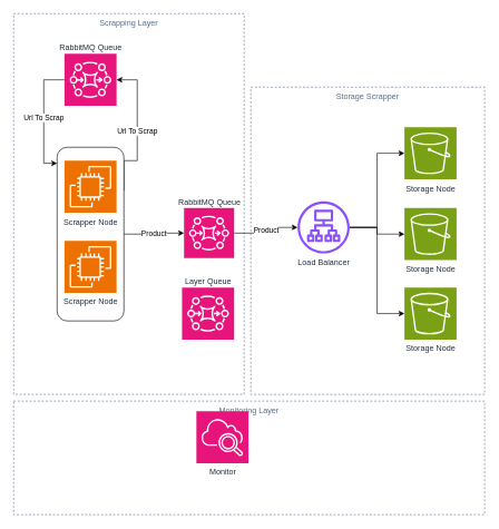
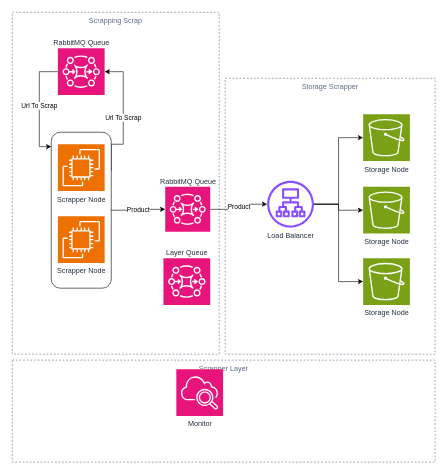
  <mxCell id="0" />
  <mxCell id="1" parent="0" />
- <mxCell id="2" value="Scrapping Layer" style="fillColor=none;strokeColor=#5A6C86;dashed=1;verticalAlign=top;fontStyle=0;fontColor=#5A6C86;whiteSpace=wrap;html=1;" parent="1" vertex="1"><mxGeometry x="20" y="20" width="345" height="570" as="geometry" /></mxCell>
+ <mxCell id="2" value="Scrapping Scrap" style="fillColor=none;strokeColor=#5A6C86;dashed=1;verticalAlign=top;fontStyle=0;fontColor=#5A6C86;whiteSpace=wrap;html=1;" parent="1" vertex="1"><mxGeometry x="20" y="20" width="345" height="570" as="geometry" /></mxCell>
  <mxCell id="3" value="Storage Scrapper" style="fillColor=none;strokeColor=#5A6C86;dashed=1;verticalAlign=top;fontStyle=0;fontColor=#5A6C86;whiteSpace=wrap;html=1;movable=1;resizable=1;rotatable=1;deletable=1;editable=1;locked=0;connectable=1;" parent="1" vertex="1"><mxGeometry x="375" y="130" width="350" height="460" as="geometry" /></mxCell>
  <mxCell id="4" value="RabbitMQ Queue" style="sketch=0;points=[[0,0,0],[0.25,0,0],[0.5,0,0],[0.75,0,0],[1,0,0],[0,1,0],[0.25,1,0],[0.5,1,0],[0.75,1,0],[1,1,0],[0,0.25,0],[0,0.5,0],[0,0.75,0],[1,0.25,0],[1,0.5,0],[1,0.75,0]];outlineConnect=0;fontColor=#232F3E;fillColor=#E7157B;strokeColor=#ffffff;dashed=0;verticalLabelPosition=top;verticalAlign=bottom;align=center;html=1;fontSize=12;fontStyle=0;aspect=fixed;shape=mxgraph.aws4.resourceIcon;resIcon=mxgraph.aws4.mq;labelPosition=center;" parent="1" vertex="1"><mxGeometry x="96" y="80" width="78" height="78" as="geometry" /></mxCell>
  <mxCell id="5" value="Url To Scrap" style="edgeStyle=orthogonalEdgeStyle;rounded=0;orthogonalLoop=1;jettySize=auto;html=1;entryX=1;entryY=0.5;entryDx=0;entryDy=0;entryPerimeter=0;exitX=1;exitY=0.25;exitDx=0;exitDy=0;" parent="1" source="7" target="4" edge="1"><mxGeometry relative="1" as="geometry"><mxPoint x="195" y="240" as="sourcePoint" /><Array as="points"><mxPoint x="205" y="240" /><mxPoint x="205" y="119" /></Array></mxGeometry></mxCell>
  <mxCell id="6" value="Url To Scrap" style="edgeStyle=orthogonalEdgeStyle;rounded=0;orthogonalLoop=1;jettySize=auto;html=1;entryX=0;entryY=0.5;entryDx=0;entryDy=0;entryPerimeter=0;" parent="1" source="4" edge="1"><mxGeometry relative="1" as="geometry"><mxPoint x="85" y="244" as="targetPoint" /><Array as="points"><mxPoint x="65" y="119" /><mxPoint x="65" y="244" /></Array></mxGeometry></mxCell>
  <mxCell id="7" value="" style="rounded=1;whiteSpace=wrap;html=1;labelPosition=center;verticalLabelPosition=bottom;align=center;verticalAlign=top;" parent="1" vertex="1"><mxGeometry x="85" y="220" width="100" height="260" as="geometry" /></mxCell>
  <mxCell id="8" value="Scrapper Node" style="sketch=0;points=[[0,0,0],[0.25,0,0],[0.5,0,0],[0.75,0,0],[1,0,0],[0,1,0],[0.25,1,0],[0.5,1,0],[0.75,1,0],[1,1,0],[0,0.25,0],[0,0.5,0],[0,0.75,0],[1,0.25,0],[1,0.5,0],[1,0.75,0]];outlineConnect=0;fontColor=#232F3E;fillColor=#ED7100;strokeColor=#ffffff;dashed=0;verticalLabelPosition=bottom;verticalAlign=top;align=center;html=1;fontSize=12;fontStyle=0;aspect=fixed;shape=mxgraph.aws4.resourceIcon;resIcon=mxgraph.aws4.ec2;" parent="1" vertex="1"><mxGeometry x="96" y="240" width="78" height="78" as="geometry" /></mxCell>
  <mxCell id="9" value="Scrapper Node" style="sketch=0;points=[[0,0,0],[0.25,0,0],[0.5,0,0],[0.75,0,0],[1,0,0],[0,1,0],[0.25,1,0],[0.5,1,0],[0.75,1,0],[1,1,0],[0,0.25,0],[0,0.5,0],[0,0.75,0],[1,0.25,0],[1,0.5,0],[1,0.75,0]];outlineConnect=0;fontColor=#232F3E;fillColor=#ED7100;strokeColor=#ffffff;dashed=0;verticalLabelPosition=bottom;verticalAlign=top;align=center;html=1;fontSize=12;fontStyle=0;aspect=fixed;shape=mxgraph.aws4.resourceIcon;resIcon=mxgraph.aws4.ec2;" parent="1" vertex="1"><mxGeometry x="96" y="360" width="78" height="78" as="geometry" /></mxCell>
  <mxCell id="10" value="Product" style="edgeStyle=orthogonalEdgeStyle;rounded=0;orthogonalLoop=1;jettySize=auto;html=1;" parent="1" source="11" target="13" edge="1"><mxGeometry relative="1" as="geometry" /></mxCell>
  <mxCell id="11" value="RabbitMQ Queue" style="sketch=0;points=[[0,0,0],[0.25,0,0],[0.5,0,0],[0.75,0,0],[1,0,0],[0,1,0],[0.25,1,0],[0.5,1,0],[0.75,1,0],[1,1,0],[0,0.25,0],[0,0.5,0],[0,0.75,0],[1,0.25,0],[1,0.5,0],[1,0.75,0]];outlineConnect=0;fontColor=#232F3E;fillColor=#E7157B;strokeColor=#ffffff;dashed=0;verticalLabelPosition=top;verticalAlign=bottom;align=center;html=1;fontSize=12;fontStyle=0;aspect=fixed;shape=mxgraph.aws4.resourceIcon;resIcon=mxgraph.aws4.mq;labelPosition=center;" parent="1" vertex="1"><mxGeometry x="275" y="311" width="75" height="75" as="geometry" /></mxCell>
  <mxCell id="12" value="Product" style="edgeStyle=orthogonalEdgeStyle;rounded=0;orthogonalLoop=1;jettySize=auto;html=1;entryX=0;entryY=0.5;entryDx=0;entryDy=0;entryPerimeter=0;" parent="1" source="7" target="11" edge="1"><mxGeometry relative="1" as="geometry" /></mxCell>
  <mxCell id="13" value="Load Balancer" style="sketch=0;outlineConnect=0;fontColor=#232F3E;gradientColor=none;fillColor=#8C4FFF;strokeColor=none;dashed=0;verticalLabelPosition=bottom;verticalAlign=top;align=center;html=1;fontSize=12;fontStyle=0;aspect=fixed;pointerEvents=1;shape=mxgraph.aws4.application_load_balancer;" parent="1" vertex="1"><mxGeometry x="445" y="301" width="78" height="78" as="geometry" /></mxCell>
  <mxCell id="14" value="Storage Node" style="sketch=0;points=[[0,0,0],[0.25,0,0],[0.5,0,0],[0.75,0,0],[1,0,0],[0,1,0],[0.25,1,0],[0.5,1,0],[0.75,1,0],[1,1,0],[0,0.25,0],[0,0.5,0],[0,0.75,0],[1,0.25,0],[1,0.5,0],[1,0.75,0]];outlineConnect=0;fontColor=#232F3E;fillColor=#7AA116;strokeColor=#ffffff;dashed=0;verticalLabelPosition=bottom;verticalAlign=top;align=center;html=1;fontSize=12;fontStyle=0;aspect=fixed;shape=mxgraph.aws4.resourceIcon;resIcon=mxgraph.aws4.s3;" parent="1" vertex="1"><mxGeometry x="605" y="190" width="78" height="78" as="geometry" /></mxCell>
  <mxCell id="15" value="Storage Node" style="sketch=0;points=[[0,0,0],[0.25,0,0],[0.5,0,0],[0.75,0,0],[1,0,0],[0,1,0],[0.25,1,0],[0.5,1,0],[0.75,1,0],[1,1,0],[0,0.25,0],[0,0.5,0],[0,0.75,0],[1,0.25,0],[1,0.5,0],[1,0.75,0]];outlineConnect=0;fontColor=#232F3E;fillColor=#7AA116;strokeColor=#ffffff;dashed=0;verticalLabelPosition=bottom;verticalAlign=top;align=center;html=1;fontSize=12;fontStyle=0;aspect=fixed;shape=mxgraph.aws4.resourceIcon;resIcon=mxgraph.aws4.s3;" parent="1" vertex="1"><mxGeometry x="605" y="311" width="78" height="78" as="geometry" /></mxCell>
  <mxCell id="16" value="Storage Node" style="sketch=0;points=[[0,0,0],[0.25,0,0],[0.5,0,0],[0.75,0,0],[1,0,0],[0,1,0],[0.25,1,0],[0.5,1,0],[0.75,1,0],[1,1,0],[0,0.25,0],[0,0.5,0],[0,0.75,0],[1,0.25,0],[1,0.5,0],[1,0.75,0]];outlineConnect=0;fontColor=#232F3E;fillColor=#7AA116;strokeColor=#ffffff;dashed=0;verticalLabelPosition=bottom;verticalAlign=top;align=center;html=1;fontSize=12;fontStyle=0;aspect=fixed;shape=mxgraph.aws4.resourceIcon;resIcon=mxgraph.aws4.s3;" parent="1" vertex="1"><mxGeometry x="605" y="430" width="78" height="78" as="geometry" /></mxCell>
  <mxCell id="17" style="edgeStyle=orthogonalEdgeStyle;rounded=0;orthogonalLoop=1;jettySize=auto;html=1;entryX=0;entryY=0.5;entryDx=0;entryDy=0;entryPerimeter=0;" parent="1" source="13" target="15" edge="1"><mxGeometry relative="1" as="geometry" /></mxCell>
  <mxCell id="18" style="edgeStyle=orthogonalEdgeStyle;rounded=0;orthogonalLoop=1;jettySize=auto;html=1;entryX=0;entryY=0.5;entryDx=0;entryDy=0;entryPerimeter=0;" parent="1" source="13" target="14" edge="1"><mxGeometry relative="1" as="geometry" /></mxCell>
  <mxCell id="19" style="edgeStyle=orthogonalEdgeStyle;rounded=0;orthogonalLoop=1;jettySize=auto;html=1;entryX=0;entryY=0.5;entryDx=0;entryDy=0;entryPerimeter=0;" parent="1" source="13" target="16" edge="1"><mxGeometry relative="1" as="geometry" /></mxCell>
  <mxCell id="20" value="Layer Queue" style="sketch=0;points=[[0,0,0],[0.25,0,0],[0.5,0,0],[0.75,0,0],[1,0,0],[0,1,0],[0.25,1,0],[0.5,1,0],[0.75,1,0],[1,1,0],[0,0.25,0],[0,0.5,0],[0,0.75,0],[1,0.25,0],[1,0.5,0],[1,0.75,0]];outlineConnect=0;fontColor=#232F3E;fillColor=#E7157B;strokeColor=#ffffff;dashed=0;verticalLabelPosition=top;verticalAlign=bottom;align=center;html=1;fontSize=12;fontStyle=0;aspect=fixed;shape=mxgraph.aws4.resourceIcon;resIcon=mxgraph.aws4.mq;labelPosition=center;" vertex="1" parent="1"><mxGeometry x="272" y="430" width="78" height="78" as="geometry" /></mxCell>
- <mxCell id="21" value="Monitoring Layer" style="fillColor=none;strokeColor=#5A6C86;dashed=1;verticalAlign=top;fontStyle=0;fontColor=#5A6C86;whiteSpace=wrap;html=1;" vertex="1" parent="1"><mxGeometry x="20" y="600" width="705" height="170" as="geometry" /></mxCell>
+ <mxCell id="21" value="Scrapper Layer" style="fillColor=none;strokeColor=#5A6C86;dashed=1;verticalAlign=top;fontStyle=0;fontColor=#5A6C86;whiteSpace=wrap;html=1;" vertex="1" parent="1"><mxGeometry x="20" y="600" width="705" height="170" as="geometry" /></mxCell>
  <mxCell id="22" value="Monitor" style="sketch=0;points=[[0,0,0],[0.25,0,0],[0.5,0,0],[0.75,0,0],[1,0,0],[0,1,0],[0.25,1,0],[0.5,1,0],[0.75,1,0],[1,1,0],[0,0.25,0],[0,0.5,0],[0,0.75,0],[1,0.25,0],[1,0.5,0],[1,0.75,0]];points=[[0,0,0],[0.25,0,0],[0.5,0,0],[0.75,0,0],[1,0,0],[0,1,0],[0.25,1,0],[0.5,1,0],[0.75,1,0],[1,1,0],[0,0.25,0],[0,0.5,0],[0,0.75,0],[1,0.25,0],[1,0.5,0],[1,0.75,0]];outlineConnect=0;fontColor=#232F3E;fillColor=#E7157B;strokeColor=#ffffff;dashed=0;verticalLabelPosition=bottom;verticalAlign=top;align=center;html=1;fontSize=12;fontStyle=0;aspect=fixed;shape=mxgraph.aws4.resourceIcon;resIcon=mxgraph.aws4.cloudwatch_2;" vertex="1" parent="1"><mxGeometry x="293.5" y="615" width="78" height="78" as="geometry" /></mxCell>
